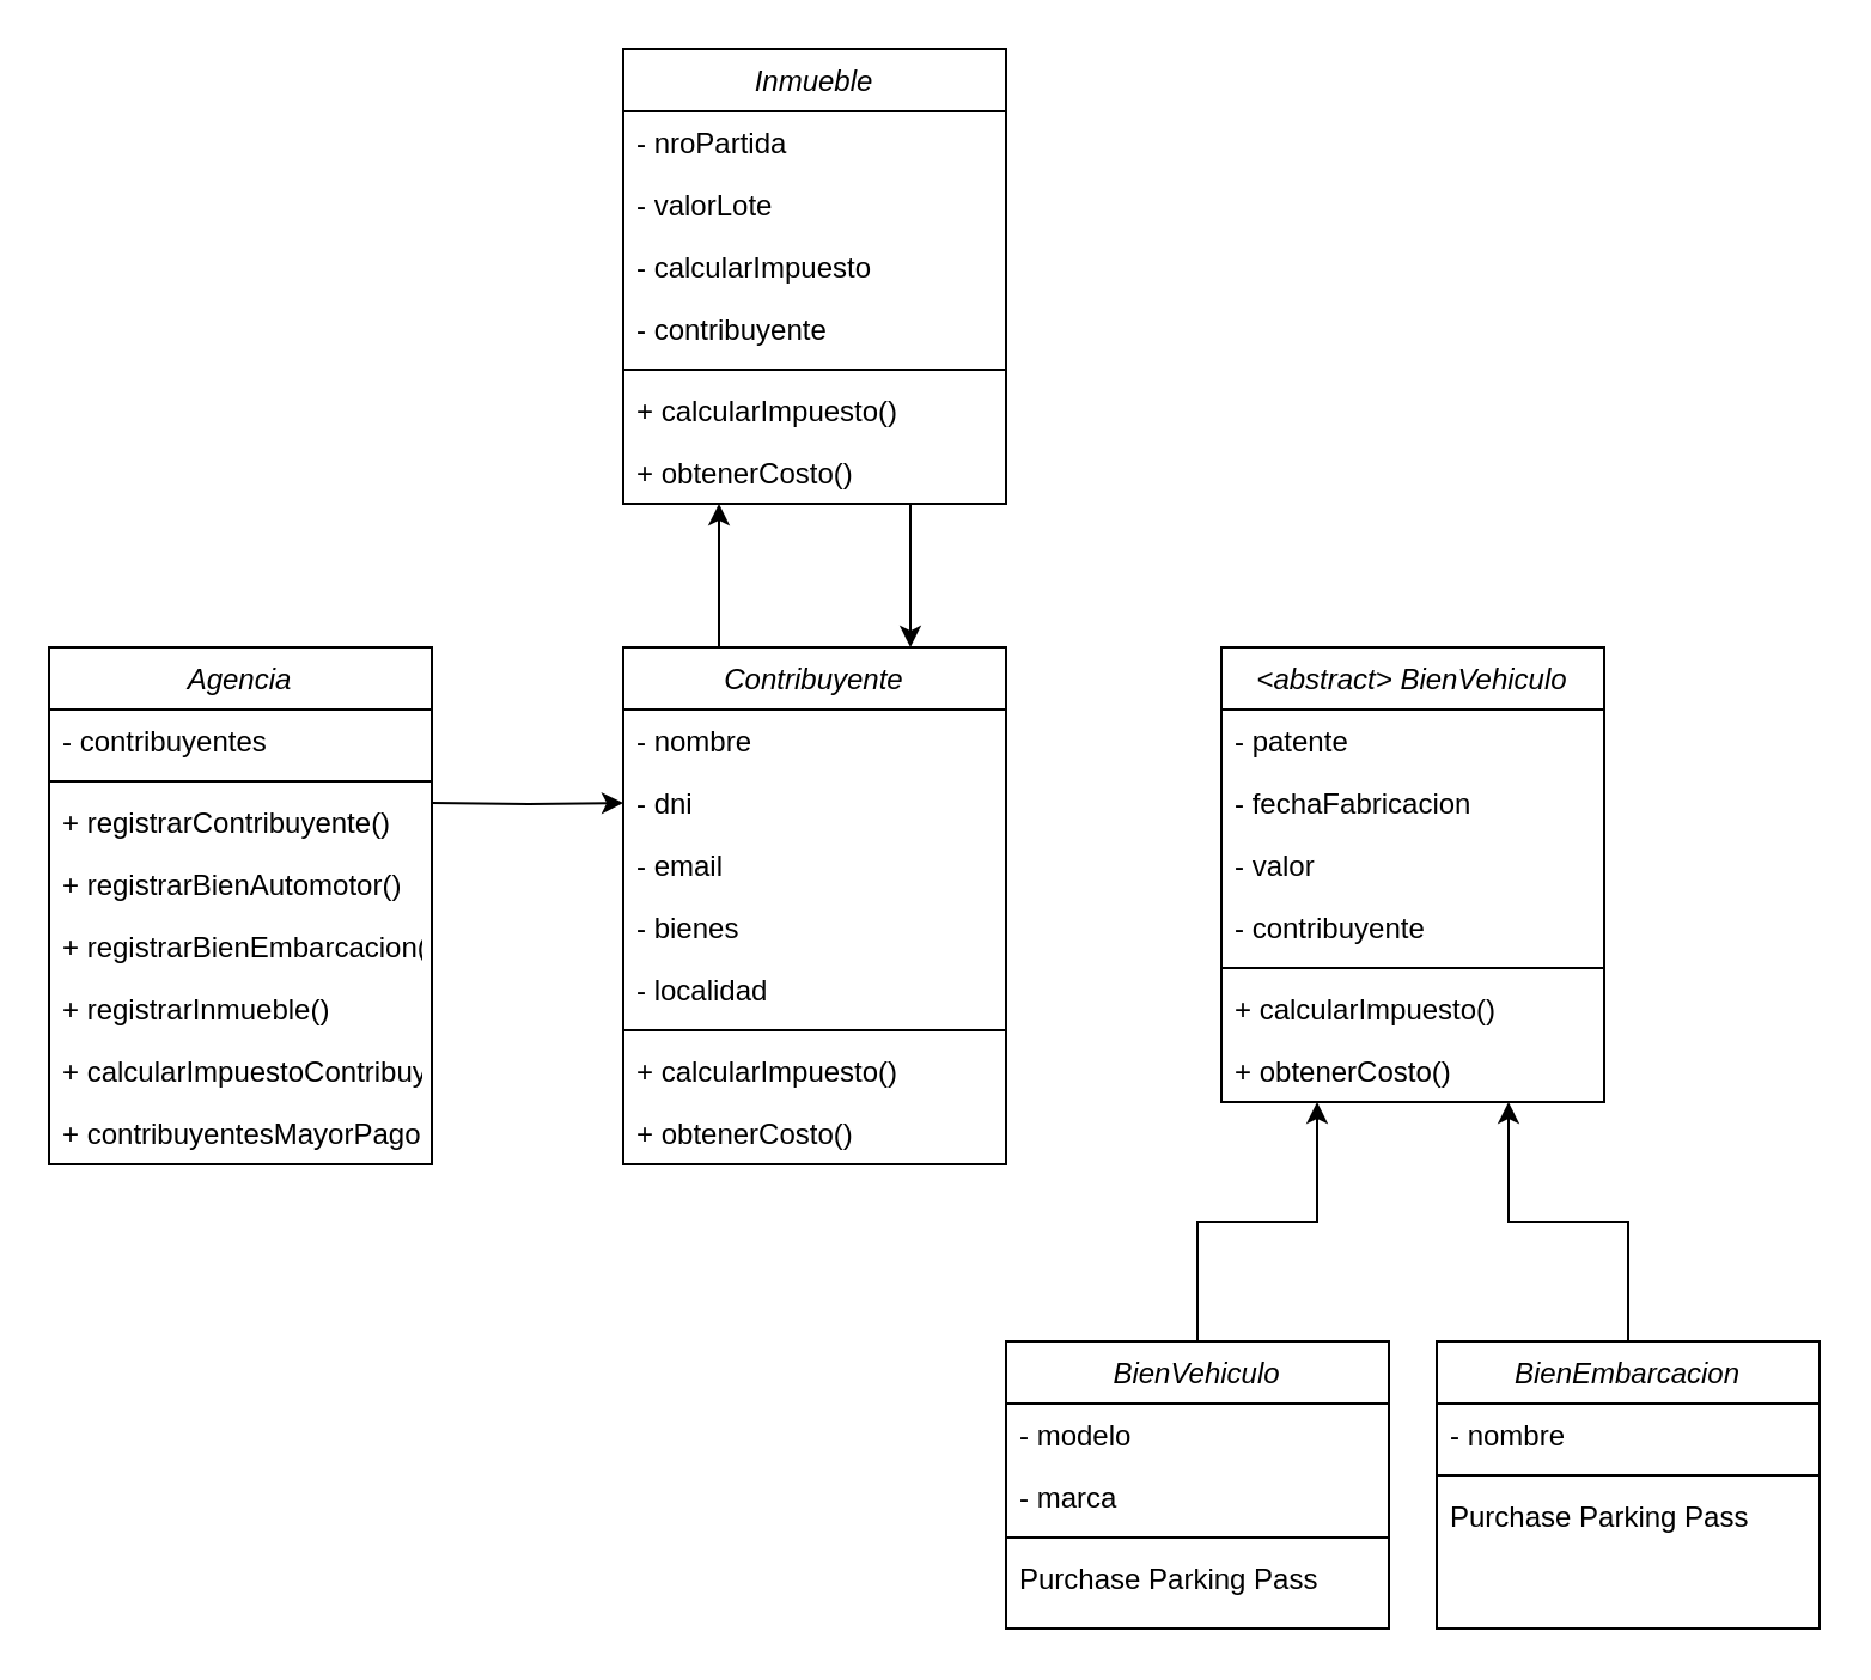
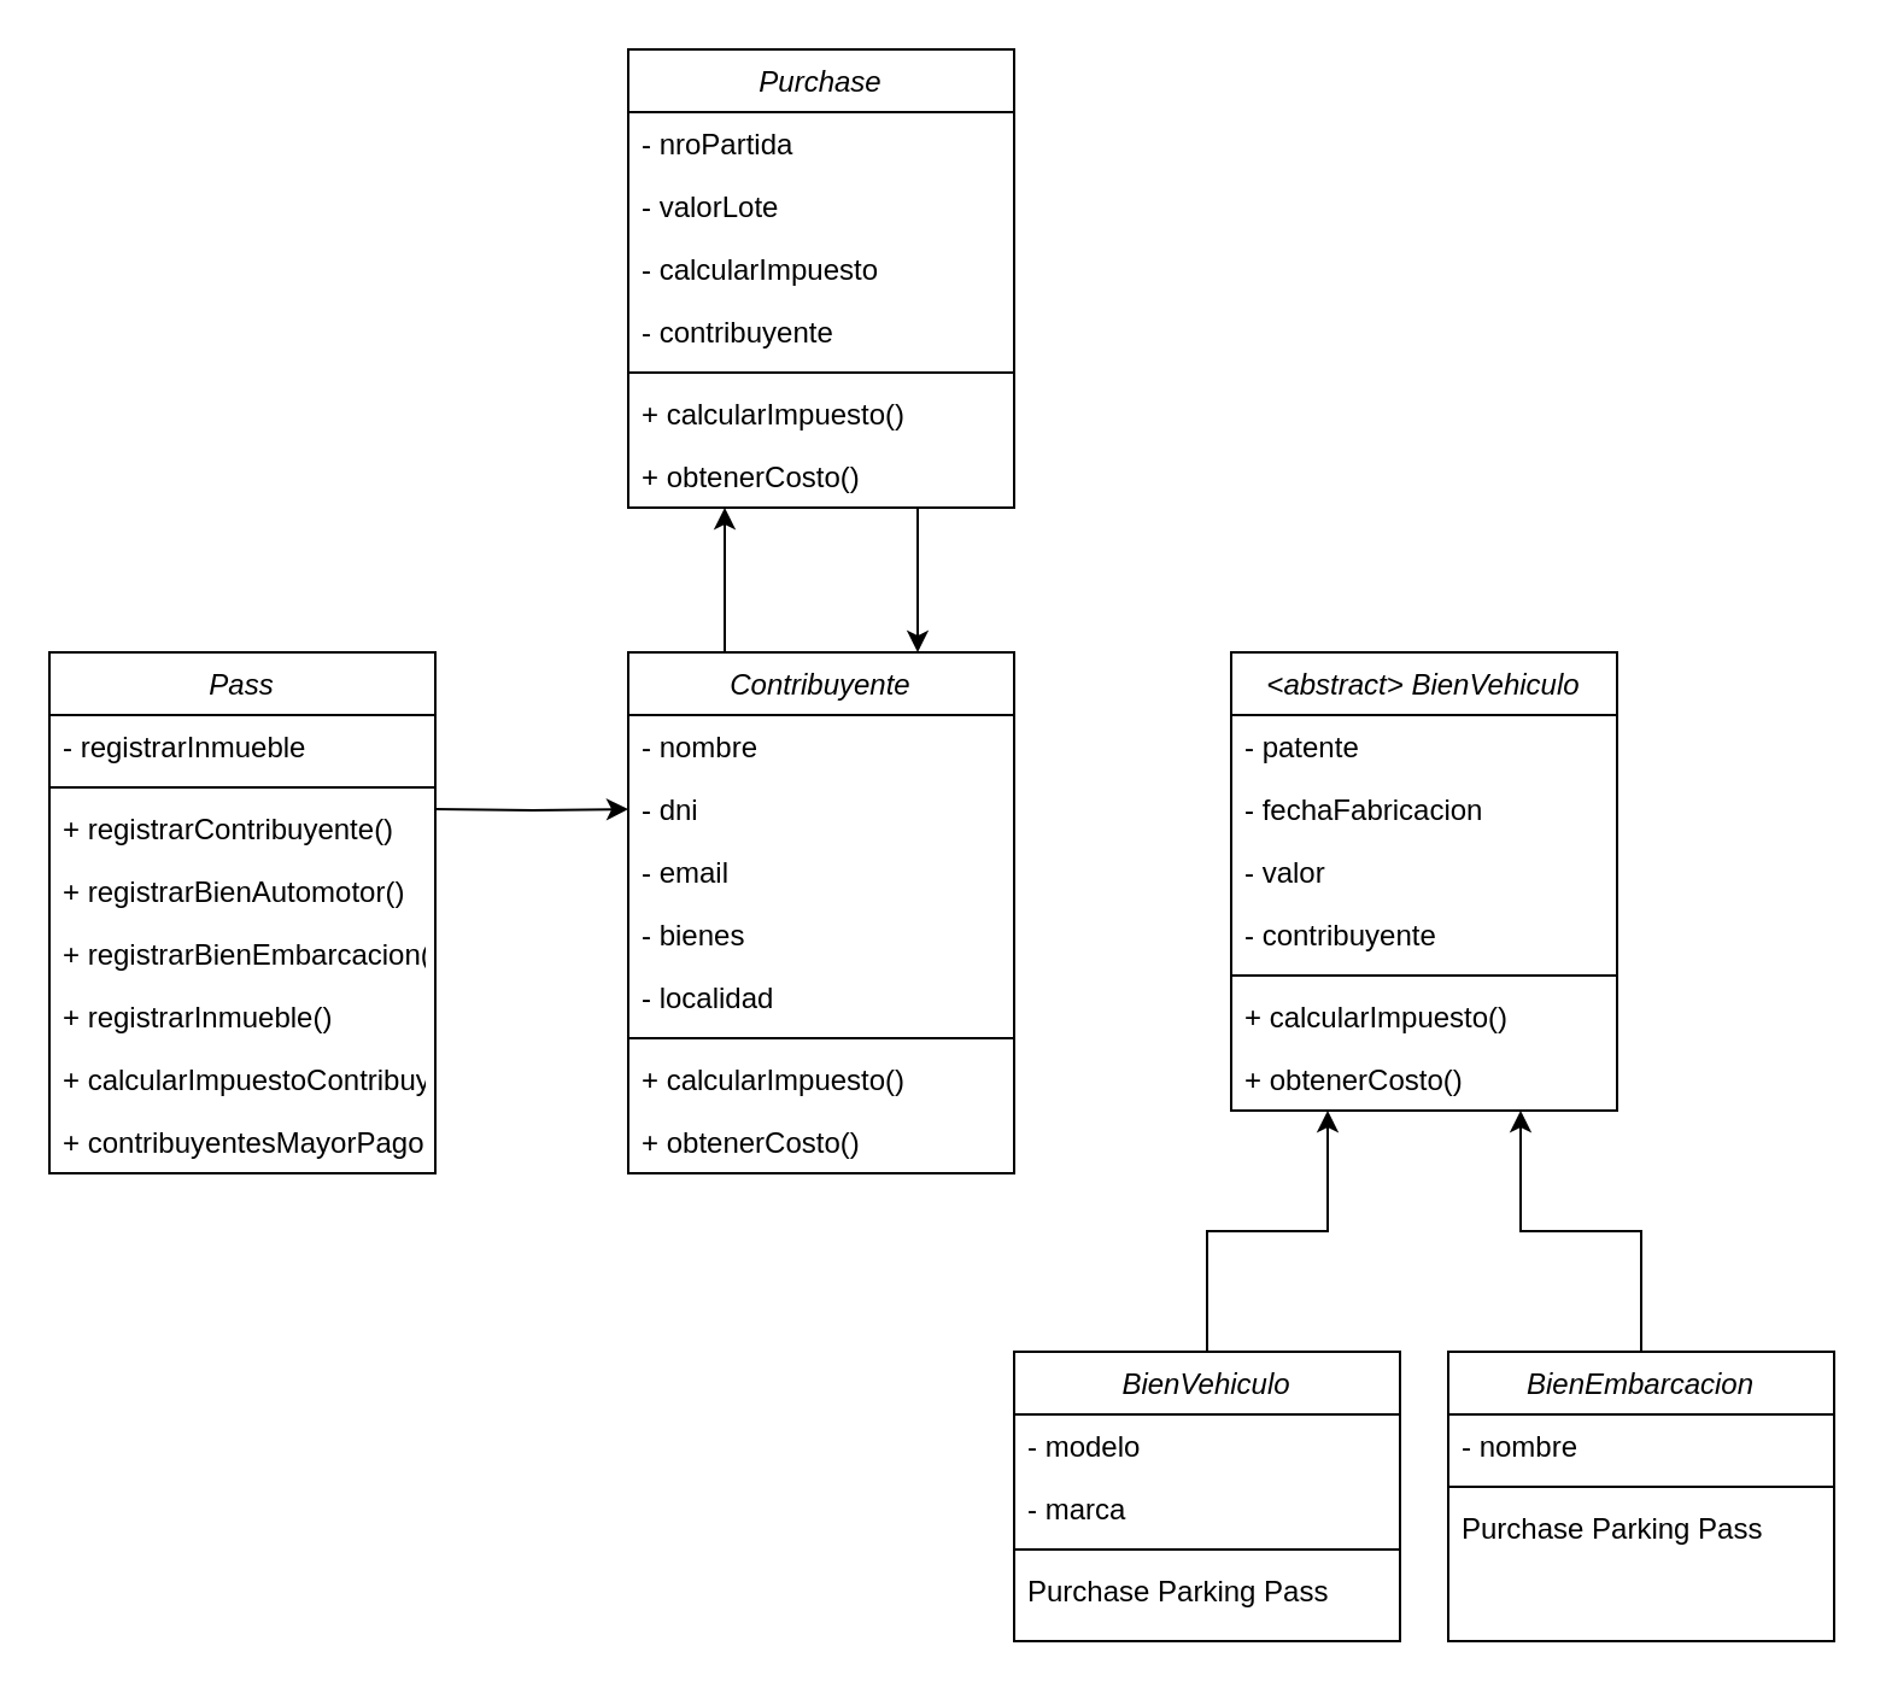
  <mxCell id="0" />
  <mxCell id="1" parent="0" />
  <mxCell id="2" style="edgeStyle=orthogonalEdgeStyle;rounded=0;orthogonalLoop=1;jettySize=auto;html=1;exitX=0.25;exitY=0;exitDx=0;exitDy=0;entryX=0.25;entryY=1;entryDx=0;entryDy=0;" edge="1" parent="1" source="3" target="21"><mxGeometry relative="1" as="geometry" /></mxCell>
  <mxCell id="3" value="Contribuyente" style="swimlane;fontStyle=2;align=center;verticalAlign=top;childLayout=stackLayout;horizontal=1;startSize=26;horizontalStack=0;resizeParent=1;resizeLast=0;collapsible=1;marginBottom=0;rounded=0;shadow=0;strokeWidth=1;" parent="1" vertex="1"><mxGeometry x="260" y="270" width="160" height="216" as="geometry"><mxRectangle x="230" y="140" width="160" height="26" as="alternateBounds" /></mxGeometry></mxCell>
  <mxCell id="4" value="- nombre" style="text;align=left;verticalAlign=top;spacingLeft=4;spacingRight=4;overflow=hidden;rotatable=0;points=[[0,0.5],[1,0.5]];portConstraint=eastwest;" parent="3" vertex="1"><mxGeometry y="26" width="160" height="26" as="geometry" /></mxCell>
  <mxCell id="5" value="- dni" style="text;align=left;verticalAlign=top;spacingLeft=4;spacingRight=4;overflow=hidden;rotatable=0;points=[[0,0.5],[1,0.5]];portConstraint=eastwest;rounded=0;shadow=0;html=0;" parent="3" vertex="1"><mxGeometry y="52" width="160" height="26" as="geometry" /></mxCell>
  <mxCell id="6" value="- email" style="text;align=left;verticalAlign=top;spacingLeft=4;spacingRight=4;overflow=hidden;rotatable=0;points=[[0,0.5],[1,0.5]];portConstraint=eastwest;rounded=0;shadow=0;html=0;" vertex="1" parent="3"><mxGeometry y="78" width="160" height="26" as="geometry" /></mxCell>
  <mxCell id="7" value="- bienes" style="text;align=left;verticalAlign=top;spacingLeft=4;spacingRight=4;overflow=hidden;rotatable=0;points=[[0,0.5],[1,0.5]];portConstraint=eastwest;rounded=0;shadow=0;html=0;" vertex="1" parent="3"><mxGeometry y="104" width="160" height="26" as="geometry" /></mxCell>
  <mxCell id="8" value="- localidad" style="text;align=left;verticalAlign=top;spacingLeft=4;spacingRight=4;overflow=hidden;rotatable=0;points=[[0,0.5],[1,0.5]];portConstraint=eastwest;rounded=0;shadow=0;html=0;" parent="3" vertex="1"><mxGeometry y="130" width="160" height="26" as="geometry" /></mxCell>
  <mxCell id="9" value="" style="line;html=1;strokeWidth=1;align=left;verticalAlign=middle;spacingTop=-1;spacingLeft=3;spacingRight=3;rotatable=0;labelPosition=right;points=[];portConstraint=eastwest;" parent="3" vertex="1"><mxGeometry y="156" width="160" height="8" as="geometry" /></mxCell>
  <mxCell id="10" value="+ calcularImpuesto()" style="text;align=left;verticalAlign=top;spacingLeft=4;spacingRight=4;overflow=hidden;rotatable=0;points=[[0,0.5],[1,0.5]];portConstraint=eastwest;" vertex="1" parent="3"><mxGeometry y="164" width="160" height="26" as="geometry" /></mxCell>
  <mxCell id="11" value="+ obtenerCosto()" style="text;align=left;verticalAlign=top;spacingLeft=4;spacingRight=4;overflow=hidden;rotatable=0;points=[[0,0.5],[1,0.5]];portConstraint=eastwest;" parent="3" vertex="1"><mxGeometry y="190" width="160" height="26" as="geometry" /></mxCell>
  <mxCell id="12" value="&lt;abstract&gt; BienVehiculo" style="swimlane;fontStyle=2;align=center;verticalAlign=top;childLayout=stackLayout;horizontal=1;startSize=26;horizontalStack=0;resizeParent=1;resizeLast=0;collapsible=1;marginBottom=0;rounded=0;shadow=0;strokeWidth=1;" vertex="1" parent="1"><mxGeometry x="510" y="270" width="160" height="190" as="geometry"><mxRectangle x="230" y="140" width="160" height="26" as="alternateBounds" /></mxGeometry></mxCell>
  <mxCell id="13" value="- patente" style="text;align=left;verticalAlign=top;spacingLeft=4;spacingRight=4;overflow=hidden;rotatable=0;points=[[0,0.5],[1,0.5]];portConstraint=eastwest;" vertex="1" parent="12"><mxGeometry y="26" width="160" height="26" as="geometry" /></mxCell>
  <mxCell id="14" value="- fechaFabricacion" style="text;align=left;verticalAlign=top;spacingLeft=4;spacingRight=4;overflow=hidden;rotatable=0;points=[[0,0.5],[1,0.5]];portConstraint=eastwest;rounded=0;shadow=0;html=0;" vertex="1" parent="12"><mxGeometry y="52" width="160" height="26" as="geometry" /></mxCell>
  <mxCell id="15" value="- valor" style="text;align=left;verticalAlign=top;spacingLeft=4;spacingRight=4;overflow=hidden;rotatable=0;points=[[0,0.5],[1,0.5]];portConstraint=eastwest;rounded=0;shadow=0;html=0;" vertex="1" parent="12"><mxGeometry y="78" width="160" height="26" as="geometry" /></mxCell>
  <mxCell id="16" value="- contribuyente" style="text;align=left;verticalAlign=top;spacingLeft=4;spacingRight=4;overflow=hidden;rotatable=0;points=[[0,0.5],[1,0.5]];portConstraint=eastwest;rounded=0;shadow=0;html=0;" vertex="1" parent="12"><mxGeometry y="104" width="160" height="26" as="geometry" /></mxCell>
  <mxCell id="17" value="" style="line;html=1;strokeWidth=1;align=left;verticalAlign=middle;spacingTop=-1;spacingLeft=3;spacingRight=3;rotatable=0;labelPosition=right;points=[];portConstraint=eastwest;" vertex="1" parent="12"><mxGeometry y="130" width="160" height="8" as="geometry" /></mxCell>
  <mxCell id="18" value="+ calcularImpuesto()" style="text;align=left;verticalAlign=top;spacingLeft=4;spacingRight=4;overflow=hidden;rotatable=0;points=[[0,0.5],[1,0.5]];portConstraint=eastwest;" vertex="1" parent="12"><mxGeometry y="138" width="160" height="26" as="geometry" /></mxCell>
  <mxCell id="19" value="+ obtenerCosto()" style="text;align=left;verticalAlign=top;spacingLeft=4;spacingRight=4;overflow=hidden;rotatable=0;points=[[0,0.5],[1,0.5]];portConstraint=eastwest;" vertex="1" parent="12"><mxGeometry y="164" width="160" height="26" as="geometry" /></mxCell>
  <mxCell id="20" style="edgeStyle=orthogonalEdgeStyle;rounded=0;orthogonalLoop=1;jettySize=auto;html=1;exitX=0.75;exitY=1;exitDx=0;exitDy=0;entryX=0.75;entryY=0;entryDx=0;entryDy=0;" edge="1" parent="1" source="21" target="3"><mxGeometry relative="1" as="geometry" /></mxCell>
- <mxCell id="21" value="Inmueble" style="swimlane;fontStyle=2;align=center;verticalAlign=top;childLayout=stackLayout;horizontal=1;startSize=26;horizontalStack=0;resizeParent=1;resizeLast=0;collapsible=1;marginBottom=0;rounded=0;shadow=0;strokeWidth=1;" vertex="1" parent="1"><mxGeometry x="260" y="20" width="160" height="190" as="geometry"><mxRectangle x="230" y="140" width="160" height="26" as="alternateBounds" /></mxGeometry></mxCell>
+ <mxCell id="21" value="Purchase" style="swimlane;fontStyle=2;align=center;verticalAlign=top;childLayout=stackLayout;horizontal=1;startSize=26;horizontalStack=0;resizeParent=1;resizeLast=0;collapsible=1;marginBottom=0;rounded=0;shadow=0;strokeWidth=1;" vertex="1" parent="1"><mxGeometry x="260" y="20" width="160" height="190" as="geometry"><mxRectangle x="230" y="140" width="160" height="26" as="alternateBounds" /></mxGeometry></mxCell>
  <mxCell id="22" value="- nroPartida" style="text;align=left;verticalAlign=top;spacingLeft=4;spacingRight=4;overflow=hidden;rotatable=0;points=[[0,0.5],[1,0.5]];portConstraint=eastwest;" vertex="1" parent="21"><mxGeometry y="26" width="160" height="26" as="geometry" /></mxCell>
  <mxCell id="23" value="- valorLote" style="text;align=left;verticalAlign=top;spacingLeft=4;spacingRight=4;overflow=hidden;rotatable=0;points=[[0,0.5],[1,0.5]];portConstraint=eastwest;rounded=0;shadow=0;html=0;" vertex="1" parent="21"><mxGeometry y="52" width="160" height="26" as="geometry" /></mxCell>
  <mxCell id="24" value="- calcularImpuesto" style="text;align=left;verticalAlign=top;spacingLeft=4;spacingRight=4;overflow=hidden;rotatable=0;points=[[0,0.5],[1,0.5]];portConstraint=eastwest;rounded=0;shadow=0;html=0;" vertex="1" parent="21"><mxGeometry y="78" width="160" height="26" as="geometry" /></mxCell>
  <mxCell id="25" value="- contribuyente" style="text;align=left;verticalAlign=top;spacingLeft=4;spacingRight=4;overflow=hidden;rotatable=0;points=[[0,0.5],[1,0.5]];portConstraint=eastwest;rounded=0;shadow=0;html=0;" vertex="1" parent="21"><mxGeometry y="104" width="160" height="26" as="geometry" /></mxCell>
  <mxCell id="26" value="" style="line;html=1;strokeWidth=1;align=left;verticalAlign=middle;spacingTop=-1;spacingLeft=3;spacingRight=3;rotatable=0;labelPosition=right;points=[];portConstraint=eastwest;" vertex="1" parent="21"><mxGeometry y="130" width="160" height="8" as="geometry" /></mxCell>
  <mxCell id="27" value="+ calcularImpuesto()" style="text;align=left;verticalAlign=top;spacingLeft=4;spacingRight=4;overflow=hidden;rotatable=0;points=[[0,0.5],[1,0.5]];portConstraint=eastwest;" vertex="1" parent="21"><mxGeometry y="138" width="160" height="26" as="geometry" /></mxCell>
  <mxCell id="28" value="+ obtenerCosto()" style="text;align=left;verticalAlign=top;spacingLeft=4;spacingRight=4;overflow=hidden;rotatable=0;points=[[0,0.5],[1,0.5]];portConstraint=eastwest;" vertex="1" parent="21"><mxGeometry y="164" width="160" height="26" as="geometry" /></mxCell>
  <mxCell id="29" style="edgeStyle=orthogonalEdgeStyle;rounded=0;orthogonalLoop=1;jettySize=auto;html=1;entryX=0.25;entryY=1;entryDx=0;entryDy=0;" edge="1" parent="1" source="30" target="12"><mxGeometry relative="1" as="geometry" /></mxCell>
  <mxCell id="30" value="BienVehiculo" style="swimlane;fontStyle=2;align=center;verticalAlign=top;childLayout=stackLayout;horizontal=1;startSize=26;horizontalStack=0;resizeParent=1;resizeLast=0;collapsible=1;marginBottom=0;rounded=0;shadow=0;strokeWidth=1;" vertex="1" parent="1"><mxGeometry x="420" y="560" width="160" height="120" as="geometry"><mxRectangle x="230" y="140" width="160" height="26" as="alternateBounds" /></mxGeometry></mxCell>
  <mxCell id="31" value="- modelo" style="text;align=left;verticalAlign=top;spacingLeft=4;spacingRight=4;overflow=hidden;rotatable=0;points=[[0,0.5],[1,0.5]];portConstraint=eastwest;rounded=0;shadow=0;html=0;" vertex="1" parent="30"><mxGeometry y="26" width="160" height="26" as="geometry" /></mxCell>
  <mxCell id="32" value="- marca" style="text;align=left;verticalAlign=top;spacingLeft=4;spacingRight=4;overflow=hidden;rotatable=0;points=[[0,0.5],[1,0.5]];portConstraint=eastwest;rounded=0;shadow=0;html=0;" vertex="1" parent="30"><mxGeometry y="52" width="160" height="26" as="geometry" /></mxCell>
  <mxCell id="33" value="" style="line;html=1;strokeWidth=1;align=left;verticalAlign=middle;spacingTop=-1;spacingLeft=3;spacingRight=3;rotatable=0;labelPosition=right;points=[];portConstraint=eastwest;" vertex="1" parent="30"><mxGeometry y="78" width="160" height="8" as="geometry" /></mxCell>
  <mxCell id="34" value="Purchase Parking Pass" style="text;align=left;verticalAlign=top;spacingLeft=4;spacingRight=4;overflow=hidden;rotatable=0;points=[[0,0.5],[1,0.5]];portConstraint=eastwest;" vertex="1" parent="30"><mxGeometry y="86" width="160" height="26" as="geometry" /></mxCell>
  <mxCell id="35" style="edgeStyle=orthogonalEdgeStyle;rounded=0;orthogonalLoop=1;jettySize=auto;html=1;entryX=0.75;entryY=1;entryDx=0;entryDy=0;" edge="1" parent="1" source="36" target="12"><mxGeometry relative="1" as="geometry" /></mxCell>
  <mxCell id="36" value="BienEmbarcacion" style="swimlane;fontStyle=2;align=center;verticalAlign=top;childLayout=stackLayout;horizontal=1;startSize=26;horizontalStack=0;resizeParent=1;resizeLast=0;collapsible=1;marginBottom=0;rounded=0;shadow=0;strokeWidth=1;" vertex="1" parent="1"><mxGeometry x="600" y="560" width="160" height="120" as="geometry"><mxRectangle x="230" y="140" width="160" height="26" as="alternateBounds" /></mxGeometry></mxCell>
  <mxCell id="37" value="- nombre" style="text;align=left;verticalAlign=top;spacingLeft=4;spacingRight=4;overflow=hidden;rotatable=0;points=[[0,0.5],[1,0.5]];portConstraint=eastwest;rounded=0;shadow=0;html=0;" vertex="1" parent="36"><mxGeometry y="26" width="160" height="26" as="geometry" /></mxCell>
  <mxCell id="38" value="" style="line;html=1;strokeWidth=1;align=left;verticalAlign=middle;spacingTop=-1;spacingLeft=3;spacingRight=3;rotatable=0;labelPosition=right;points=[];portConstraint=eastwest;" vertex="1" parent="36"><mxGeometry y="52" width="160" height="8" as="geometry" /></mxCell>
  <mxCell id="39" value="Purchase Parking Pass" style="text;align=left;verticalAlign=top;spacingLeft=4;spacingRight=4;overflow=hidden;rotatable=0;points=[[0,0.5],[1,0.5]];portConstraint=eastwest;" vertex="1" parent="36"><mxGeometry y="60" width="160" height="26" as="geometry" /></mxCell>
- <mxCell id="40" value="Agencia" style="swimlane;fontStyle=2;align=center;verticalAlign=top;childLayout=stackLayout;horizontal=1;startSize=26;horizontalStack=0;resizeParent=1;resizeLast=0;collapsible=1;marginBottom=0;rounded=0;shadow=0;strokeWidth=1;" vertex="1" parent="1"><mxGeometry x="20" y="270" width="160" height="216" as="geometry"><mxRectangle x="230" y="140" width="160" height="26" as="alternateBounds" /></mxGeometry></mxCell>
- <mxCell id="41" value="- contribuyentes" style="text;align=left;verticalAlign=top;spacingLeft=4;spacingRight=4;overflow=hidden;rotatable=0;points=[[0,0.5],[1,0.5]];portConstraint=eastwest;" vertex="1" parent="40"><mxGeometry y="26" width="160" height="26" as="geometry" /></mxCell>
+ <mxCell id="40" value="Pass" style="swimlane;fontStyle=2;align=center;verticalAlign=top;childLayout=stackLayout;horizontal=1;startSize=26;horizontalStack=0;resizeParent=1;resizeLast=0;collapsible=1;marginBottom=0;rounded=0;shadow=0;strokeWidth=1;" vertex="1" parent="1"><mxGeometry x="20" y="270" width="160" height="216" as="geometry"><mxRectangle x="230" y="140" width="160" height="26" as="alternateBounds" /></mxGeometry></mxCell>
+ <mxCell id="41" value="- registrarInmueble" style="text;align=left;verticalAlign=top;spacingLeft=4;spacingRight=4;overflow=hidden;rotatable=0;points=[[0,0.5],[1,0.5]];portConstraint=eastwest;" vertex="1" parent="40"><mxGeometry y="26" width="160" height="26" as="geometry" /></mxCell>
  <mxCell id="42" value="" style="line;html=1;strokeWidth=1;align=left;verticalAlign=middle;spacingTop=-1;spacingLeft=3;spacingRight=3;rotatable=0;labelPosition=right;points=[];portConstraint=eastwest;" vertex="1" parent="40"><mxGeometry y="52" width="160" height="8" as="geometry" /></mxCell>
  <mxCell id="43" value="+ registrarContribuyente()" style="text;align=left;verticalAlign=top;spacingLeft=4;spacingRight=4;overflow=hidden;rotatable=0;points=[[0,0.5],[1,0.5]];portConstraint=eastwest;" vertex="1" parent="40"><mxGeometry y="60" width="160" height="26" as="geometry" /></mxCell>
  <mxCell id="44" value="+ registrarBienAutomotor()" style="text;align=left;verticalAlign=top;spacingLeft=4;spacingRight=4;overflow=hidden;rotatable=0;points=[[0,0.5],[1,0.5]];portConstraint=eastwest;" vertex="1" parent="40"><mxGeometry y="86" width="160" height="26" as="geometry" /></mxCell>
  <mxCell id="45" value="+ registrarBienEmbarcacion()" style="text;align=left;verticalAlign=top;spacingLeft=4;spacingRight=4;overflow=hidden;rotatable=0;points=[[0,0.5],[1,0.5]];portConstraint=eastwest;" vertex="1" parent="40"><mxGeometry y="112" width="160" height="26" as="geometry" /></mxCell>
  <mxCell id="46" value="+ registrarInmueble()" style="text;align=left;verticalAlign=top;spacingLeft=4;spacingRight=4;overflow=hidden;rotatable=0;points=[[0,0.5],[1,0.5]];portConstraint=eastwest;" vertex="1" parent="40"><mxGeometry y="138" width="160" height="26" as="geometry" /></mxCell>
  <mxCell id="47" value="+ calcularImpuestoContribuyente()" style="text;align=left;verticalAlign=top;spacingLeft=4;spacingRight=4;overflow=hidden;rotatable=0;points=[[0,0.5],[1,0.5]];portConstraint=eastwest;" vertex="1" parent="40"><mxGeometry y="164" width="160" height="26" as="geometry" /></mxCell>
  <mxCell id="48" value="+ contribuyentesMayorPagoLocalidad()" style="text;align=left;verticalAlign=top;spacingLeft=4;spacingRight=4;overflow=hidden;rotatable=0;points=[[0,0.5],[1,0.5]];portConstraint=eastwest;" vertex="1" parent="40"><mxGeometry y="190" width="160" height="26" as="geometry" /></mxCell>
  <mxCell id="49" style="edgeStyle=orthogonalEdgeStyle;rounded=0;orthogonalLoop=1;jettySize=auto;html=1;exitX=1;exitY=0.5;exitDx=0;exitDy=0;entryX=0;entryY=0.5;entryDx=0;entryDy=0;" edge="1" parent="1" target="5"><mxGeometry relative="1" as="geometry"><mxPoint x="180" y="335" as="sourcePoint" /></mxGeometry></mxCell>
